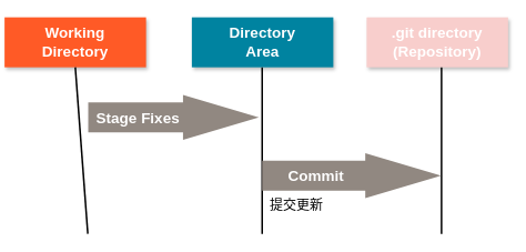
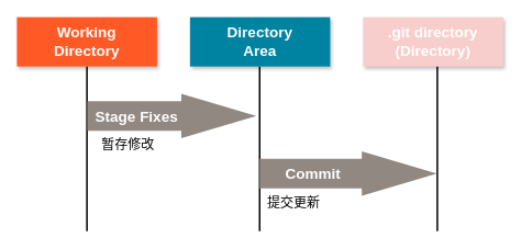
  <mxCell id="0" />
  <mxCell id="1" parent="0" />
- <mxCell id="2" value="&lt;font color=&quot;#ffffff&quot; style=&quot;font-size: 18px;&quot;&gt;&lt;b&gt;Working&lt;br&gt;Directory&lt;/b&gt;&lt;/font&gt;" style="rounded=0;whiteSpace=wrap;html=1;fillColor=#ff5a26;shadow=1;strokeColor=none;" vertex="1" parent="1"><mxGeometry x="5" y="20" width="170" height="60" as="geometry" /></mxCell>
+ <mxCell id="2" value="&lt;font color=&quot;#ffffff&quot; style=&quot;font-size: 18px;&quot;&gt;&lt;b&gt;Working&lt;br&gt;Directory&lt;/b&gt;&lt;/font&gt;" style="rounded=0;whiteSpace=wrap;html=1;fillColor=#ff5a26;shadow=1;strokeColor=none;" vertex="1" parent="1"><mxGeometry x="20" y="20" width="170" height="60" as="geometry" /></mxCell>
  <mxCell id="3" value="&lt;font color=&quot;#ffffff&quot;&gt;&lt;span style=&quot;font-size: 18px;&quot;&gt;&lt;b&gt;Directory&lt;br&gt;&lt;/b&gt;&lt;/span&gt;&lt;/font&gt;&lt;b&gt;&lt;font color=&quot;#ffffff&quot; style=&quot;font-size: 18px;&quot;&gt;Area&lt;/font&gt;&lt;/b&gt;" style="rounded=0;whiteSpace=wrap;html=1;fillColor=#0083a0;shadow=1;strokeColor=none;" vertex="1" parent="1"><mxGeometry x="230" y="20" width="170" height="60" as="geometry" /></mxCell>
- <mxCell id="4" value="&lt;font color=&quot;#ffffff&quot;&gt;&lt;span style=&quot;font-size: 18px;&quot;&gt;&lt;b&gt;.git directory&lt;br&gt;(Repository)&lt;br&gt;&lt;/b&gt;&lt;/span&gt;&lt;/font&gt;" style="rounded=0;whiteSpace=wrap;html=1;fillColor=#f8cecc;shadow=1;strokeColor=none;" vertex="1" parent="1"><mxGeometry x="440" y="20" width="170" height="60" as="geometry" /></mxCell>
+ <mxCell id="4" value="&lt;font color=&quot;#ffffff&quot;&gt;&lt;span style=&quot;font-size: 18px;&quot;&gt;&lt;b&gt;.git directory&lt;br&gt;(Directory)&lt;br&gt;&lt;/b&gt;&lt;/span&gt;&lt;/font&gt;" style="rounded=0;whiteSpace=wrap;html=1;fillColor=#f8cecc;shadow=1;strokeColor=none;" vertex="1" parent="1"><mxGeometry x="440" y="20" width="170" height="60" as="geometry" /></mxCell>
  <mxCell id="5" value="" style="endArrow=none;html=1;rounded=0;entryX=0.5;entryY=1;entryDx=0;entryDy=0;strokeWidth=2;" edge="1" parent="1" target="2"><mxGeometry width="50" height="50" relative="1" as="geometry"><mxPoint x="105" y="280" as="sourcePoint" /><mxPoint x="270" y="140" as="targetPoint" /></mxGeometry></mxCell>
  <mxCell id="6" value="" style="endArrow=none;html=1;rounded=0;entryX=0.5;entryY=1;entryDx=0;entryDy=0;strokeWidth=2;" edge="1" parent="1"><mxGeometry width="50" height="50" relative="1" as="geometry"><mxPoint x="314.5" y="280" as="sourcePoint" /><mxPoint x="314.5" y="80" as="targetPoint" /></mxGeometry></mxCell>
  <mxCell id="7" value="" style="endArrow=none;html=1;rounded=0;entryX=0.5;entryY=1;entryDx=0;entryDy=0;strokeWidth=2;" edge="1" parent="1"><mxGeometry width="50" height="50" relative="1" as="geometry"><mxPoint x="530" y="280" as="sourcePoint" /><mxPoint x="530" y="80" as="targetPoint" /></mxGeometry></mxCell>
  <mxCell id="8" value="" style="shape=flexArrow;endArrow=classic;html=1;rounded=0;width=36;endSize=30.03;strokeColor=none;fillColor=#918881;endWidth=17;" edge="1" parent="1"><mxGeometry width="50" height="50" relative="1" as="geometry"><mxPoint x="105" y="140" as="sourcePoint" /><mxPoint x="311" y="140" as="targetPoint" /></mxGeometry></mxCell>
  <mxCell id="9" value="&lt;b&gt;&lt;font color=&quot;#ffffff&quot; style=&quot;font-size: 18px;&quot;&gt;Stage Fixes&lt;/font&gt;&lt;/b&gt;" style="edgeLabel;html=1;align=center;verticalAlign=middle;resizable=0;points=[];labelBackgroundColor=none;" vertex="1" connectable="0" parent="8"><mxGeometry x="-0.143" y="3" relative="1" as="geometry"><mxPoint x="-29" y="3" as="offset" /></mxGeometry></mxCell>
+ <mxCell id="10" value="&lt;font style=&quot;font-size: 16px;&quot;&gt;暂存修改&lt;/font&gt;" style="text;html=1;strokeColor=none;fillColor=none;align=center;verticalAlign=middle;whiteSpace=wrap;rounded=0;" vertex="1" parent="1"><mxGeometry x="110" y="160" width="90" height="30" as="geometry" /></mxCell>
  <mxCell id="11" value="" style="shape=flexArrow;endArrow=classic;html=1;rounded=0;width=36;endSize=30.03;strokeColor=none;fillColor=#918881;endWidth=17;" edge="1" parent="1"><mxGeometry width="50" height="50" relative="1" as="geometry"><mxPoint x="314" y="210" as="sourcePoint" /><mxPoint x="530" y="210" as="targetPoint" /></mxGeometry></mxCell>
  <mxCell id="12" value="&lt;b&gt;&lt;font color=&quot;#ffffff&quot; style=&quot;font-size: 18px;&quot;&gt;Commit&lt;br&gt;&lt;/font&gt;&lt;/b&gt;" style="edgeLabel;html=1;align=center;verticalAlign=middle;resizable=0;points=[];labelBackgroundColor=none;" vertex="1" connectable="0" parent="11"><mxGeometry x="-0.143" y="3" relative="1" as="geometry"><mxPoint x="-29" y="3" as="offset" /></mxGeometry></mxCell>
  <mxCell id="13" value="&lt;font style=&quot;font-size: 16px;&quot;&gt;提交更新&lt;/font&gt;" style="text;html=1;strokeColor=none;fillColor=none;align=center;verticalAlign=middle;whiteSpace=wrap;rounded=0;" vertex="1" parent="1"><mxGeometry x="311" y="230" width="90" height="30" as="geometry" /></mxCell>
